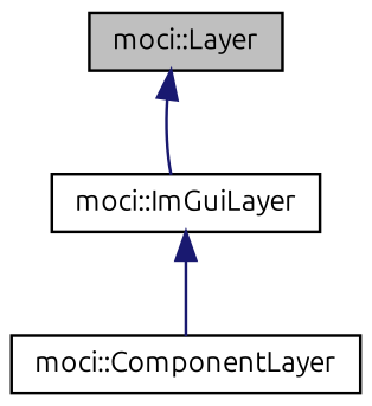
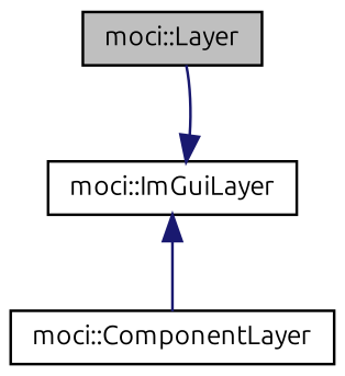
  digraph {
    fontname=Ubuntu
    node [color=black fillcolor=white fontname=Ubuntu fontsize=10 shape=record style=filled]
    edge [color=midnightblue dir=back fontname=Ubuntu fontsize=10 labelfontname=Helvetica labelfontsize=10 style=solid]
    n1 [fillcolor=grey75 fontcolor=black height=0.2 label="moci::Layer" width=0.4]
    n2 [height=0.2 label="moci::ImGuiLayer" width=0.4]
    n3 [height=0.2 label="moci::ComponentLayer" width=0.4]
-   n1 -> n2
+   n2 -> n1
    n2 -> n3
  }
